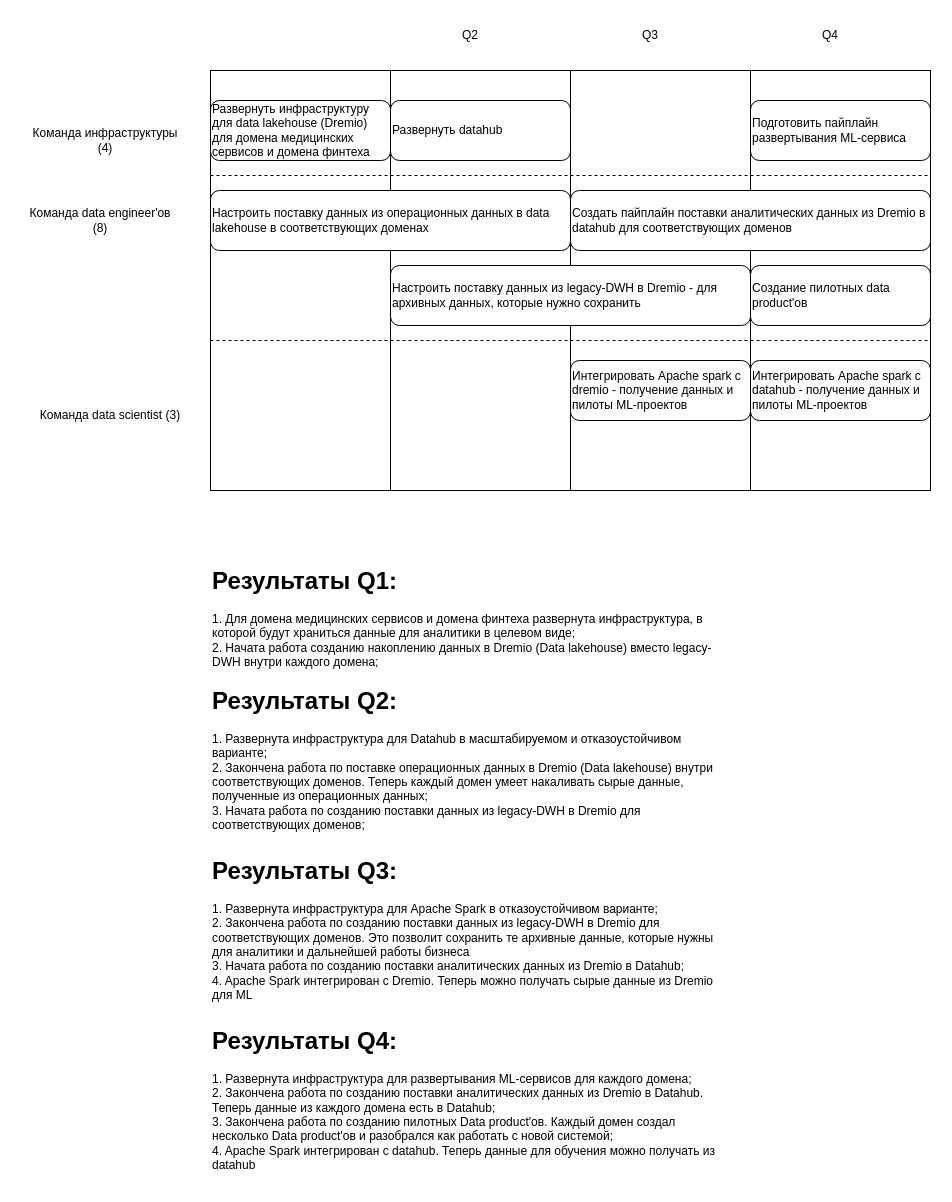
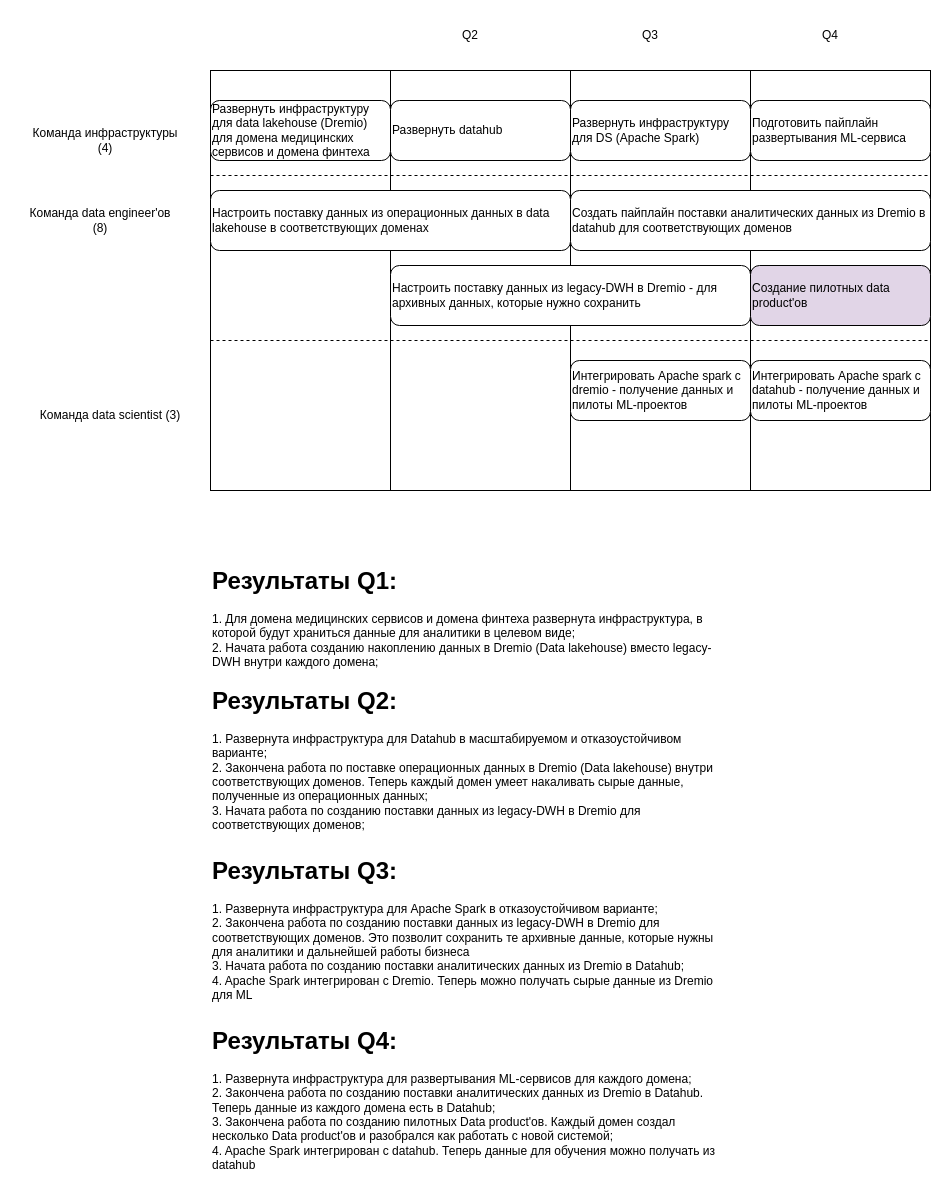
  <mxCell id="0" />
  <mxCell id="1" parent="0" />
  <mxCell id="2" value="&lt;h1 style=&quot;margin-top: 0px;&quot;&gt;Результаты Q1:&lt;/h1&gt;&lt;div&gt;1. Для домена медицинских сервисов и домена финтеха развернута инфраструктура, в которой будут храниться данные для аналитики в целевом виде;&lt;/div&gt;&lt;div&gt;2. Начата работа созданию накоплению данных в Dremio (Data lakehouse) вместо legacy-DWH внутри каждого домена;&lt;/div&gt;" style="text;html=1;whiteSpace=wrap;overflow=hidden;rounded=0;" parent="1" vertex="1"><mxGeometry x="210" y="560" width="520" height="140" as="geometry" /></mxCell>
  <mxCell id="3" value="" style="rounded=0;whiteSpace=wrap;html=1;" vertex="1" parent="1"><mxGeometry x="210" y="70" width="180" height="420" as="geometry" /></mxCell>
  <mxCell id="4" value="&lt;span style=&quot;&quot;&gt;Развернуть инфраструктуру для data lakehouse (Dremio) для домена медицинских сервисов и домена финтеха&lt;/span&gt;" style="rounded=1;whiteSpace=wrap;html=1;align=left;" vertex="1" parent="1"><mxGeometry x="210" y="100" width="180" height="60" as="geometry" /></mxCell>
  <mxCell id="5" value="" style="rounded=0;whiteSpace=wrap;html=1;" vertex="1" parent="1"><mxGeometry x="390" y="70" width="180" height="420" as="geometry" /></mxCell>
  <mxCell id="6" value="Q2" style="text;html=1;align=center;verticalAlign=middle;whiteSpace=wrap;rounded=0;" vertex="1" parent="1"><mxGeometry x="440" y="20" width="60" height="30" as="geometry" /></mxCell>
  <mxCell id="7" value="" style="rounded=0;whiteSpace=wrap;html=1;" vertex="1" parent="1"><mxGeometry x="570" y="70" width="180" height="420" as="geometry" /></mxCell>
  <mxCell id="8" value="Q3" style="text;html=1;align=center;verticalAlign=middle;whiteSpace=wrap;rounded=0;" vertex="1" parent="1"><mxGeometry x="620" y="20" width="60" height="30" as="geometry" /></mxCell>
  <mxCell id="9" value="" style="rounded=0;whiteSpace=wrap;html=1;" vertex="1" parent="1"><mxGeometry x="750" y="70" width="180" height="420" as="geometry" /></mxCell>
  <mxCell id="10" value="Q4" style="text;html=1;align=center;verticalAlign=middle;whiteSpace=wrap;rounded=0;" vertex="1" parent="1"><mxGeometry x="800" y="20" width="60" height="30" as="geometry" /></mxCell>
  <mxCell id="11" value="Настроить поставку данных из операционных данных в data lakehouse в соответствующих доменах" style="rounded=1;whiteSpace=wrap;html=1;align=left;" vertex="1" parent="1"><mxGeometry x="210" y="190" width="360" height="60" as="geometry" /></mxCell>
  <mxCell id="12" value="Создать пайплайн поставки аналитических данных из Dremio в datahub для соответствующих доменов" style="rounded=1;whiteSpace=wrap;html=1;align=left;" vertex="1" parent="1"><mxGeometry x="570" y="190" width="360" height="60" as="geometry" /></mxCell>
  <mxCell id="13" value="&lt;span style=&quot;&quot;&gt;Развернуть datahub&lt;/span&gt;" style="rounded=1;whiteSpace=wrap;html=1;align=left;" vertex="1" parent="1"><mxGeometry x="390" y="100" width="180" height="60" as="geometry" /></mxCell>
+ <mxCell id="14" value="&lt;span style=&quot;&quot;&gt;Развернуть инфраструктуру для DS (Apache Spark)&lt;/span&gt;" style="rounded=1;whiteSpace=wrap;html=1;align=left;" vertex="1" parent="1"><mxGeometry x="570" y="100" width="180" height="60" as="geometry" /></mxCell>
  <mxCell id="15" value="&lt;span style=&quot;&quot;&gt;Подготовить пайплайн развертывания ML-сервиса&lt;/span&gt;" style="rounded=1;whiteSpace=wrap;html=1;align=left;" vertex="1" parent="1"><mxGeometry x="750" y="100" width="180" height="60" as="geometry" /></mxCell>
  <mxCell id="16" value="&lt;span style=&quot;&quot;&gt;Интегрировать Apache spark с datahub - получение данных и пилоты ML-проектов&lt;/span&gt;" style="rounded=1;whiteSpace=wrap;html=1;align=left;" vertex="1" parent="1"><mxGeometry x="750" y="360" width="180" height="60" as="geometry" /></mxCell>
  <mxCell id="17" value="" style="endArrow=none;dashed=1;html=1;rounded=0;exitX=0;exitY=0.25;exitDx=0;exitDy=0;entryX=1;entryY=0.25;entryDx=0;entryDy=0;" edge="1" parent="1" source="3" target="9"><mxGeometry width="50" height="50" relative="1" as="geometry"><mxPoint x="510" y="260" as="sourcePoint" /><mxPoint x="560" y="210" as="targetPoint" /></mxGeometry></mxCell>
  <mxCell id="18" value="" style="endArrow=none;dashed=1;html=1;rounded=0;exitX=0;exitY=0.25;exitDx=0;exitDy=0;entryX=1;entryY=0.25;entryDx=0;entryDy=0;" edge="1" parent="1"><mxGeometry width="50" height="50" relative="1" as="geometry"><mxPoint x="210" y="340" as="sourcePoint" /><mxPoint x="930" y="340" as="targetPoint" /></mxGeometry></mxCell>
  <mxCell id="19" value="Команда инфраструктуры&lt;div&gt;(4)&lt;/div&gt;" style="text;html=1;align=center;verticalAlign=middle;whiteSpace=wrap;rounded=0;" vertex="1" parent="1"><mxGeometry x="25" y="125" width="160" height="30" as="geometry" /></mxCell>
  <mxCell id="20" value="Команда data engineer'ов&lt;div&gt;(8)&lt;/div&gt;" style="text;html=1;align=center;verticalAlign=middle;whiteSpace=wrap;rounded=0;" vertex="1" parent="1"><mxGeometry x="20" y="205" width="160" height="30" as="geometry" /></mxCell>
  <mxCell id="21" value="Команда data scientist&amp;nbsp;&lt;span style=&quot;background-color: initial;&quot;&gt;(3)&lt;/span&gt;" style="text;html=1;align=center;verticalAlign=middle;whiteSpace=wrap;rounded=0;" vertex="1" parent="1"><mxGeometry x="30" y="400" width="160" height="30" as="geometry" /></mxCell>
  <mxCell id="22" value="&lt;h1 style=&quot;margin-top: 0px;&quot;&gt;Результаты Q2:&lt;/h1&gt;&lt;div&gt;1. Развернута инфраструктура для Datahub в масштабируемом и отказоустойчивом варианте;&lt;/div&gt;&lt;div&gt;2. Закончена работа по поставке операционных данных в Dremio (Data lakehouse) внутри соответствующих доменов. Теперь каждый домен умеет накаливать сырые данные, полученные из операционных данных;&lt;/div&gt;&lt;div&gt;3. Начата работа по созданию поставки данных из legacy-DWH в Dremio для соответствующих доменов;&lt;/div&gt;" style="text;html=1;whiteSpace=wrap;overflow=hidden;rounded=0;" vertex="1" parent="1"><mxGeometry x="210" y="680" width="520" height="160" as="geometry" /></mxCell>
  <mxCell id="23" value="&lt;h1 style=&quot;margin-top: 0px;&quot;&gt;Результаты Q3:&lt;/h1&gt;&lt;div&gt;1. Развернута инфраструктура для Apache Spark в отказоустойчивом варианте;&lt;/div&gt;&lt;div&gt;&lt;span style=&quot;background-color: initial;&quot;&gt;2. Закончена&lt;/span&gt;&lt;span style=&quot;background-color: initial;&quot;&gt;&amp;nbsp;работа по созданию поставки данных из legacy-DWH в Dremio для соответствующих доменов. Это позволит сохранить те архивные данные, которые нужны для аналитики и дальнейшей работы бизнеса&lt;/span&gt;&lt;/div&gt;&lt;div&gt;3. Начата работа по созданию поставки аналитических данных из Dremio в Datahub;&lt;/div&gt;&lt;div&gt;4. Apache Spark интегрирован с Dremio. Теперь можно получать сырые данные из Dremio для ML&lt;br&gt;&lt;/div&gt;" style="text;html=1;whiteSpace=wrap;overflow=hidden;rounded=0;" vertex="1" parent="1"><mxGeometry x="210" y="850" width="520" height="160" as="geometry" /></mxCell>
  <mxCell id="24" value="Настроить поставку данных из legacy-DWH в Dremio - для архивных данных, которые нужно сохранить" style="rounded=1;whiteSpace=wrap;html=1;align=left;" vertex="1" parent="1"><mxGeometry x="390" y="265" width="360" height="60" as="geometry" /></mxCell>
- <mxCell id="25" value="Создание пилотных data product'ов" style="rounded=1;whiteSpace=wrap;html=1;align=left;" vertex="1" parent="1"><mxGeometry x="750" y="265" width="180" height="60" as="geometry" /></mxCell>
+ <mxCell id="25" value="Создание пилотных data product'ов" style="rounded=1;whiteSpace=wrap;html=1;align=left;fillColor=#e1d5e7;" vertex="1" parent="1"><mxGeometry x="750" y="265" width="180" height="60" as="geometry" /></mxCell>
  <mxCell id="26" value="&lt;h1 style=&quot;margin-top: 0px;&quot;&gt;Результаты Q4:&lt;/h1&gt;&lt;div&gt;1. Развернута инфраструктура для развертывания ML-сервисов для каждого домена;&lt;/div&gt;&lt;div&gt;&lt;span style=&quot;background-color: initial;&quot;&gt;2. Закончена&lt;/span&gt;&lt;span style=&quot;background-color: initial;&quot;&gt;&amp;nbsp;работа по созданию поставки аналитических данных из Dremio в Datahub. Теперь данные из каждого домена есть в Datahub;&lt;/span&gt;&lt;/div&gt;&lt;div&gt;3. Закончена работа по созданию пилотных Data product'ов. Каждый домен создал несколько Data product'ов и разобрался как работать с новой системой;&lt;/div&gt;&lt;div&gt;4. Apache Spark интегрирован с datahub. Теперь данные для обучения можно получать из datahub&lt;/div&gt;" style="text;html=1;whiteSpace=wrap;overflow=hidden;rounded=0;" vertex="1" parent="1"><mxGeometry x="210" y="1020" width="520" height="160" as="geometry" /></mxCell>
  <mxCell id="27" value="&lt;span style=&quot;&quot;&gt;Интегрировать Apache spark с dremio - получение данных и пилоты ML-проектов&lt;/span&gt;" style="rounded=1;whiteSpace=wrap;html=1;align=left;" vertex="1" parent="1"><mxGeometry x="570" y="360" width="180" height="60" as="geometry" /></mxCell>
